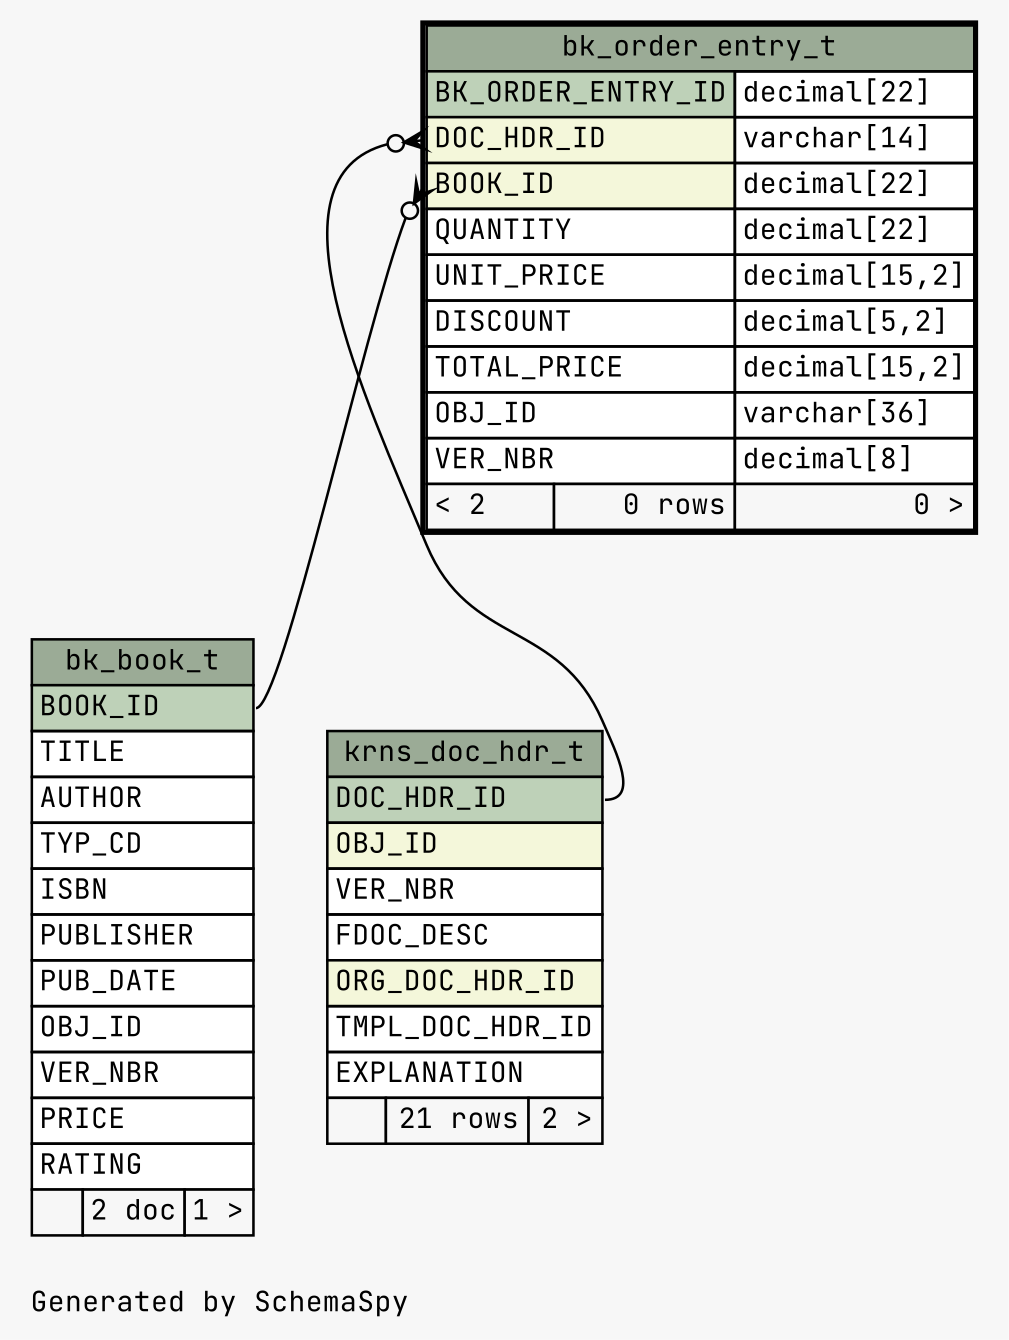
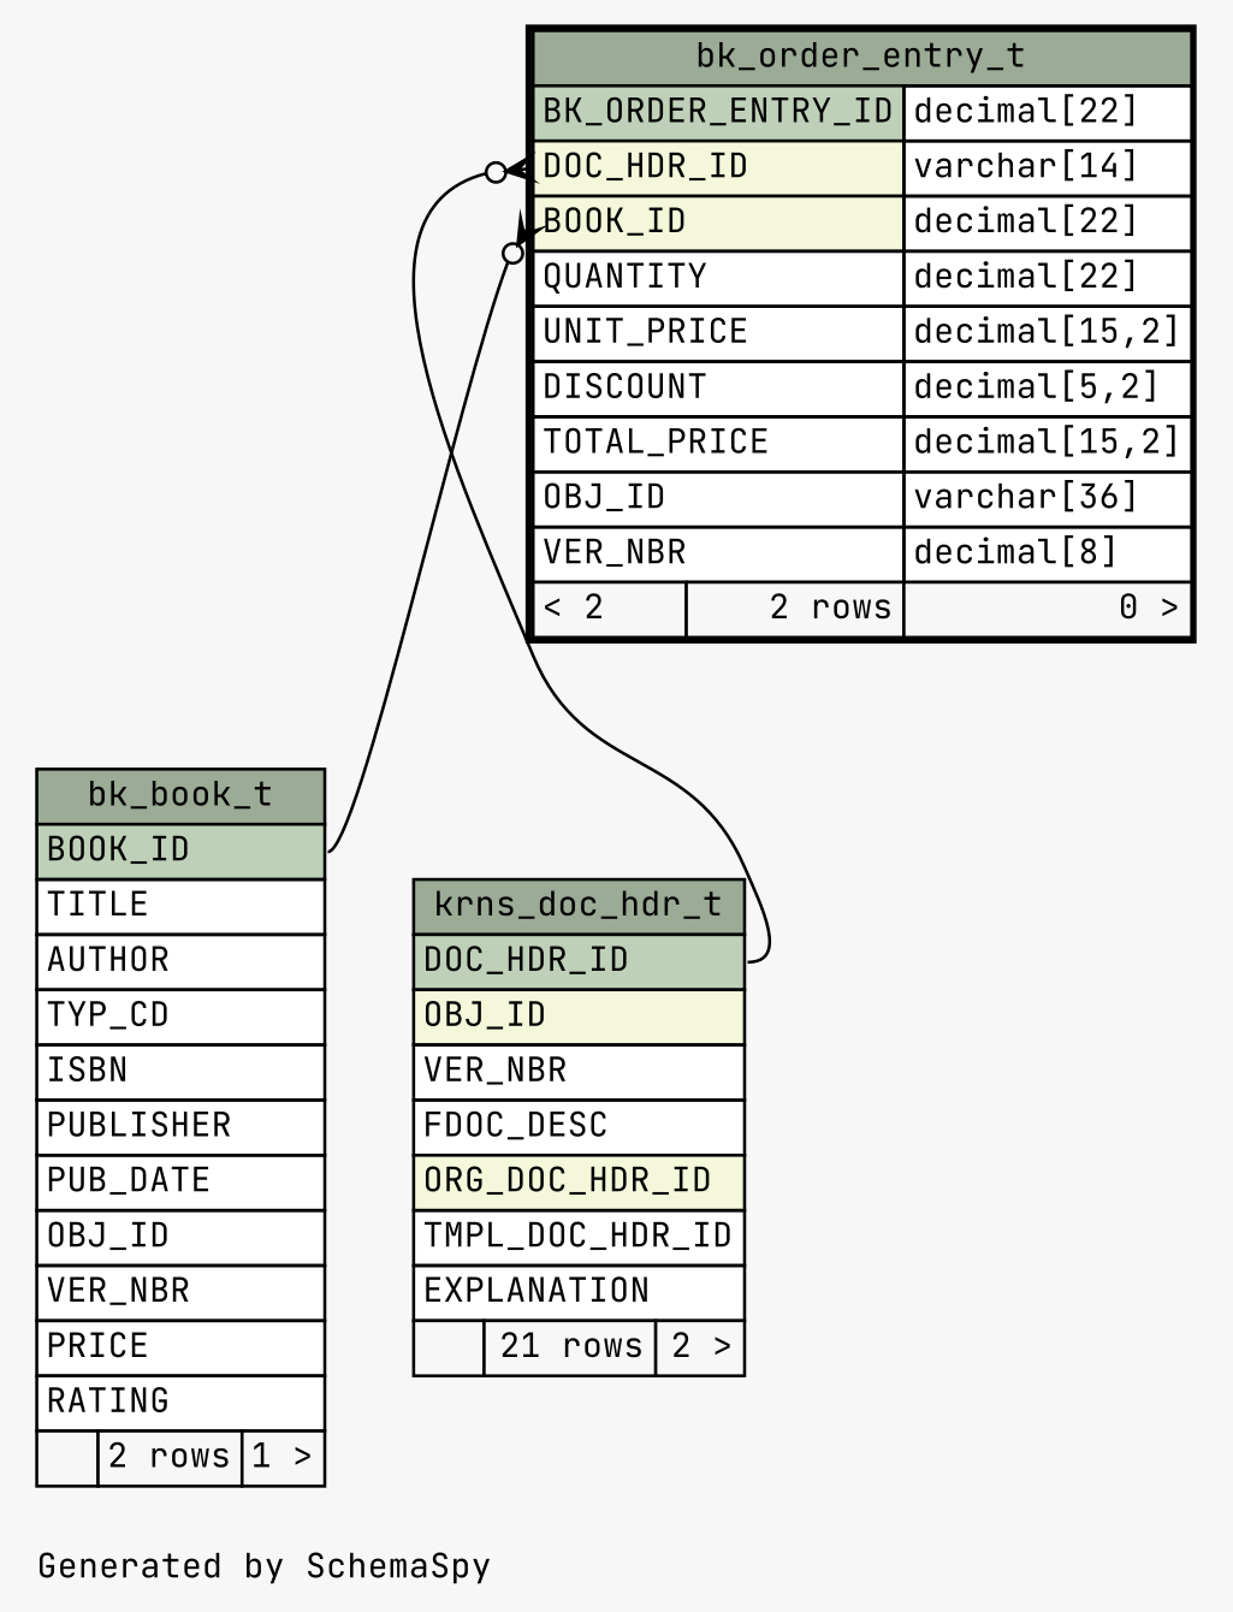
  digraph {
    bgcolor="#f7f7f7"
    fontname="JetBrains Mono"
    fontsize=11
    label="\nGenerated by SchemaSpy"
    labeljust=l
    nodesep=0.18
    rankdir=TB
    ranksep=0.46
    node [fontname="JetBrains Mono" fontsize=11 shape=plaintext]
    edge [arrowhead=none arrowsize=0.8 arrowtail=crowodot dir=back fontname="JetBrains Mono"]
-   n1 [label=<     <TABLE BORDER="2" CELLBORDER="1" CELLSPACING="0" BGCOLOR="#ffffff">       <TR><TD COLSPAN="3" BGCOLOR="#9bab96" ALIGN="CENTER">bk_order_entry_t</TD></TR>       <TR><TD PORT="BK_ORDER_ENTRY_ID" COLSPAN="2" BGCOLOR="#bed1b8" ALIGN="LEFT">BK_ORDER_ENTRY_ID</TD><TD PORT="BK_ORDER_ENTRY_ID.type" ALIGN="LEFT">decimal[22]</TD></TR>       <TR><TD PORT="DOC_HDR_ID" COLSPAN="2" BGCOLOR="#f4f7da" ALIGN="LEFT">DOC_HDR_ID</TD><TD PORT="DOC_HDR_ID.type" ALIGN="LEFT">varchar[14]</TD></TR>       <TR><TD PORT="BOOK_ID" COLSPAN="2" BGCOLOR="#f4f7da" ALIGN="LEFT">BOOK_ID</TD><TD PORT="BOOK_ID.type" ALIGN="LEFT">decimal[22]</TD></TR>       <TR><TD PORT="QUANTITY" COLSPAN="2" ALIGN="LEFT">QUANTITY</TD><TD PORT="QUANTITY.type" ALIGN="LEFT">decimal[22]</TD></TR>       <TR><TD PORT="UNIT_PRICE" COLSPAN="2" ALIGN="LEFT">UNIT_PRICE</TD><TD PORT="UNIT_PRICE.type" ALIGN="LEFT">decimal[15,2]</TD></TR>       <TR><TD PORT="DISCOUNT" COLSPAN="2" ALIGN="LEFT">DISCOUNT</TD><TD PORT="DISCOUNT.type" ALIGN="LEFT">decimal[5,2]</TD></TR>       <TR><TD PORT="TOTAL_PRICE" COLSPAN="2" ALIGN="LEFT">TOTAL_PRICE</TD><TD PORT="TOTAL_PRICE.type" ALIGN="LEFT">decimal[15,2]</TD></TR>       <TR><TD PORT="OBJ_ID" COLSPAN="2" ALIGN="LEFT">OBJ_ID</TD><TD PORT="OBJ_ID.type" ALIGN="LEFT">varchar[36]</TD></TR>       <TR><TD PORT="VER_NBR" COLSPAN="2" ALIGN="LEFT">VER_NBR</TD><TD PORT="VER_NBR.type" ALIGN="LEFT">decimal[8]</TD></TR>       <TR><TD ALIGN="LEFT" BGCOLOR="#f7f7f7">&lt; 2</TD><TD ALIGN="RIGHT" BGCOLOR="#f7f7f7">0 rows</TD><TD ALIGN="RIGHT" BGCOLOR="#f7f7f7">0 &gt;</TD></TR>     </TABLE>>]
-   n2 [label=<     <TABLE BORDER="0" CELLBORDER="1" CELLSPACING="0" BGCOLOR="#ffffff">       <TR><TD COLSPAN="3" BGCOLOR="#9bab96" ALIGN="CENTER">bk_book_t</TD></TR>       <TR><TD PORT="BOOK_ID" COLSPAN="3" BGCOLOR="#bed1b8" ALIGN="LEFT">BOOK_ID</TD></TR>       <TR><TD PORT="TITLE" COLSPAN="3" ALIGN="LEFT">TITLE</TD></TR>       <TR><TD PORT="AUTHOR" COLSPAN="3" ALIGN="LEFT">AUTHOR</TD></TR>       <TR><TD PORT="TYP_CD" COLSPAN="3" ALIGN="LEFT">TYP_CD</TD></TR>       <TR><TD PORT="ISBN" COLSPAN="3" ALIGN="LEFT">ISBN</TD></TR>       <TR><TD PORT="PUBLISHER" COLSPAN="3" ALIGN="LEFT">PUBLISHER</TD></TR>       <TR><TD PORT="PUB_DATE" COLSPAN="3" ALIGN="LEFT">PUB_DATE</TD></TR>       <TR><TD PORT="OBJ_ID" COLSPAN="3" ALIGN="LEFT">OBJ_ID</TD></TR>       <TR><TD PORT="VER_NBR" COLSPAN="3" ALIGN="LEFT">VER_NBR</TD></TR>       <TR><TD PORT="PRICE" COLSPAN="3" ALIGN="LEFT">PRICE</TD></TR>       <TR><TD PORT="RATING" COLSPAN="3" ALIGN="LEFT">RATING</TD></TR>       <TR><TD ALIGN="LEFT" BGCOLOR="#f7f7f7">  </TD><TD ALIGN="RIGHT" BGCOLOR="#f7f7f7">2 doc</TD><TD ALIGN="RIGHT" BGCOLOR="#f7f7f7">1 &gt;</TD></TR>     </TABLE>>]
+   n1 [label=<     <TABLE BORDER="2" CELLBORDER="1" CELLSPACING="0" BGCOLOR="#ffffff">       <TR><TD COLSPAN="3" BGCOLOR="#9bab96" ALIGN="CENTER">bk_order_entry_t</TD></TR>       <TR><TD PORT="BK_ORDER_ENTRY_ID" COLSPAN="2" BGCOLOR="#bed1b8" ALIGN="LEFT">BK_ORDER_ENTRY_ID</TD><TD PORT="BK_ORDER_ENTRY_ID.type" ALIGN="LEFT">decimal[22]</TD></TR>       <TR><TD PORT="DOC_HDR_ID" COLSPAN="2" BGCOLOR="#f4f7da" ALIGN="LEFT">DOC_HDR_ID</TD><TD PORT="DOC_HDR_ID.type" ALIGN="LEFT">varchar[14]</TD></TR>       <TR><TD PORT="BOOK_ID" COLSPAN="2" BGCOLOR="#f4f7da" ALIGN="LEFT">BOOK_ID</TD><TD PORT="BOOK_ID.type" ALIGN="LEFT">decimal[22]</TD></TR>       <TR><TD PORT="QUANTITY" COLSPAN="2" ALIGN="LEFT">QUANTITY</TD><TD PORT="QUANTITY.type" ALIGN="LEFT">decimal[22]</TD></TR>       <TR><TD PORT="UNIT_PRICE" COLSPAN="2" ALIGN="LEFT">UNIT_PRICE</TD><TD PORT="UNIT_PRICE.type" ALIGN="LEFT">decimal[15,2]</TD></TR>       <TR><TD PORT="DISCOUNT" COLSPAN="2" ALIGN="LEFT">DISCOUNT</TD><TD PORT="DISCOUNT.type" ALIGN="LEFT">decimal[5,2]</TD></TR>       <TR><TD PORT="TOTAL_PRICE" COLSPAN="2" ALIGN="LEFT">TOTAL_PRICE</TD><TD PORT="TOTAL_PRICE.type" ALIGN="LEFT">decimal[15,2]</TD></TR>       <TR><TD PORT="OBJ_ID" COLSPAN="2" ALIGN="LEFT">OBJ_ID</TD><TD PORT="OBJ_ID.type" ALIGN="LEFT">varchar[36]</TD></TR>       <TR><TD PORT="VER_NBR" COLSPAN="2" ALIGN="LEFT">VER_NBR</TD><TD PORT="VER_NBR.type" ALIGN="LEFT">decimal[8]</TD></TR>       <TR><TD ALIGN="LEFT" BGCOLOR="#f7f7f7">&lt; 2</TD><TD ALIGN="RIGHT" BGCOLOR="#f7f7f7">2 rows</TD><TD ALIGN="RIGHT" BGCOLOR="#f7f7f7">0 &gt;</TD></TR>     </TABLE>>]
+   n2 [label=<     <TABLE BORDER="0" CELLBORDER="1" CELLSPACING="0" BGCOLOR="#ffffff">       <TR><TD COLSPAN="3" BGCOLOR="#9bab96" ALIGN="CENTER">bk_book_t</TD></TR>       <TR><TD PORT="BOOK_ID" COLSPAN="3" BGCOLOR="#bed1b8" ALIGN="LEFT">BOOK_ID</TD></TR>       <TR><TD PORT="TITLE" COLSPAN="3" ALIGN="LEFT">TITLE</TD></TR>       <TR><TD PORT="AUTHOR" COLSPAN="3" ALIGN="LEFT">AUTHOR</TD></TR>       <TR><TD PORT="TYP_CD" COLSPAN="3" ALIGN="LEFT">TYP_CD</TD></TR>       <TR><TD PORT="ISBN" COLSPAN="3" ALIGN="LEFT">ISBN</TD></TR>       <TR><TD PORT="PUBLISHER" COLSPAN="3" ALIGN="LEFT">PUBLISHER</TD></TR>       <TR><TD PORT="PUB_DATE" COLSPAN="3" ALIGN="LEFT">PUB_DATE</TD></TR>       <TR><TD PORT="OBJ_ID" COLSPAN="3" ALIGN="LEFT">OBJ_ID</TD></TR>       <TR><TD PORT="VER_NBR" COLSPAN="3" ALIGN="LEFT">VER_NBR</TD></TR>       <TR><TD PORT="PRICE" COLSPAN="3" ALIGN="LEFT">PRICE</TD></TR>       <TR><TD PORT="RATING" COLSPAN="3" ALIGN="LEFT">RATING</TD></TR>       <TR><TD ALIGN="LEFT" BGCOLOR="#f7f7f7">  </TD><TD ALIGN="RIGHT" BGCOLOR="#f7f7f7">2 rows</TD><TD ALIGN="RIGHT" BGCOLOR="#f7f7f7">1 &gt;</TD></TR>     </TABLE>>]
    n3 [label=<     <TABLE BORDER="0" CELLBORDER="1" CELLSPACING="0" BGCOLOR="#ffffff">       <TR><TD COLSPAN="3" BGCOLOR="#9bab96" ALIGN="CENTER">krns_doc_hdr_t</TD></TR>       <TR><TD PORT="DOC_HDR_ID" COLSPAN="3" BGCOLOR="#bed1b8" ALIGN="LEFT">DOC_HDR_ID</TD></TR>       <TR><TD PORT="OBJ_ID" COLSPAN="3" BGCOLOR="#f4f7da" ALIGN="LEFT">OBJ_ID</TD></TR>       <TR><TD PORT="VER_NBR" COLSPAN="3" ALIGN="LEFT">VER_NBR</TD></TR>       <TR><TD PORT="FDOC_DESC" COLSPAN="3" ALIGN="LEFT">FDOC_DESC</TD></TR>       <TR><TD PORT="ORG_DOC_HDR_ID" COLSPAN="3" BGCOLOR="#f4f7da" ALIGN="LEFT">ORG_DOC_HDR_ID</TD></TR>       <TR><TD PORT="TMPL_DOC_HDR_ID" COLSPAN="3" ALIGN="LEFT">TMPL_DOC_HDR_ID</TD></TR>       <TR><TD PORT="EXPLANATION" COLSPAN="3" ALIGN="LEFT">EXPLANATION</TD></TR>       <TR><TD ALIGN="LEFT" BGCOLOR="#f7f7f7">  </TD><TD ALIGN="RIGHT" BGCOLOR="#f7f7f7">21 rows</TD><TD ALIGN="RIGHT" BGCOLOR="#f7f7f7">2 &gt;</TD></TR>     </TABLE>>]
    n1 -> n2 [headport="BOOK_ID:e" tailport="BOOK_ID:w"]
    n1 -> n3 [headport="DOC_HDR_ID:e" tailport="DOC_HDR_ID:w"]
  }
